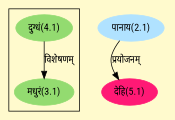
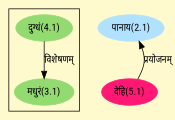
  digraph {
    bgcolor=lemonchiffon1
    compound=true
    fontname="Roboto Condensed"
    rankdir=BT
    node [color="#93DB70" fontname="Roboto Condensed" style=filled]
    edge [dir=back fontname="Roboto Condensed"]
    n1 [label="मधुरं(3.1)"]
    n2 [label="दुग्धं(4.1)"]
    n3 [color="#FF1975" label="देहि(5.1)"]
    n4 [color="#B0E2FF" label="पानाय(2.1)"]
    subgraph cluster_1 {
      n1
      n2
    }
    n1 -> n2 [label="विशेषणम्"]
-   n3 -> n4 [label="प्रयोजनम्"]
+   n4 -> n3 [label="प्रयोजनम्"]
  }
